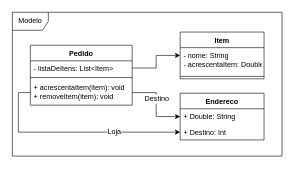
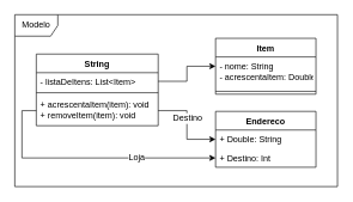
  <mxCell id="0" />
  <mxCell id="1" parent="0" />
  <mxCell id="2" value="Modelo" style="shape=umlFrame;whiteSpace=wrap;html=1;" vertex="1" parent="1"><mxGeometry x="20" y="20" width="450" height="240" as="geometry" /></mxCell>
- <mxCell id="3" value="Pedido" style="swimlane;fontStyle=1;align=center;verticalAlign=top;childLayout=stackLayout;horizontal=1;startSize=26;horizontalStack=0;resizeParent=1;resizeParentMax=0;resizeLast=0;collapsible=1;marginBottom=0;" vertex="1" parent="1"><mxGeometry x="50" y="75" width="170" height="100" as="geometry" /></mxCell>
+ <mxCell id="3" value="String" style="swimlane;fontStyle=1;align=center;verticalAlign=top;childLayout=stackLayout;horizontal=1;startSize=26;horizontalStack=0;resizeParent=1;resizeParentMax=0;resizeLast=0;collapsible=1;marginBottom=0;" vertex="1" parent="1"><mxGeometry x="50" y="75" width="170" height="100" as="geometry" /></mxCell>
  <mxCell id="4" value="- listaDeItens: List&lt;Item&gt;&#10;" style="text;strokeColor=none;fillColor=none;align=left;verticalAlign=top;spacingLeft=4;spacingRight=4;overflow=hidden;rotatable=0;points=[[0,0.5],[1,0.5]];portConstraint=eastwest;" vertex="1" parent="3"><mxGeometry y="26" width="170" height="24" as="geometry" /></mxCell>
  <mxCell id="5" value="" style="line;strokeWidth=1;fillColor=none;align=left;verticalAlign=middle;spacingTop=-1;spacingLeft=3;spacingRight=3;rotatable=0;labelPosition=right;points=[];portConstraint=eastwest;" vertex="1" parent="3"><mxGeometry y="50" width="170" height="8" as="geometry" /></mxCell>
  <mxCell id="6" value="+ acrescentaItem(item): void&#10;+ removeItem(item): void" style="text;strokeColor=none;fillColor=none;align=left;verticalAlign=top;spacingLeft=4;spacingRight=4;overflow=hidden;rotatable=0;points=[[0,0.5],[1,0.5]];portConstraint=eastwest;" vertex="1" parent="3"><mxGeometry y="58" width="170" height="42" as="geometry" /></mxCell>
  <mxCell id="7" value="Item" style="swimlane;fontStyle=1;align=center;verticalAlign=top;childLayout=stackLayout;horizontal=1;startSize=26;horizontalStack=0;resizeParent=1;resizeParentMax=0;resizeLast=0;collapsible=1;marginBottom=0;" vertex="1" parent="1"><mxGeometry x="300" y="53" width="140" height="78" as="geometry" /></mxCell>
  <mxCell id="8" value="- nome: String&#10;- acrescentaItem: Double" style="text;strokeColor=none;fillColor=none;align=left;verticalAlign=top;spacingLeft=4;spacingRight=4;overflow=hidden;rotatable=0;points=[[0,0.5],[1,0.5]];portConstraint=eastwest;" vertex="1" parent="7"><mxGeometry y="26" width="140" height="44" as="geometry" /></mxCell>
  <mxCell id="9" value="" style="line;strokeWidth=1;fillColor=none;align=left;verticalAlign=middle;spacingTop=-1;spacingLeft=3;spacingRight=3;rotatable=0;labelPosition=right;points=[];portConstraint=eastwest;" vertex="1" parent="7"><mxGeometry y="70" width="140" height="8" as="geometry" /></mxCell>
  <mxCell id="10" value="Endereco" style="swimlane;fontStyle=1;childLayout=stackLayout;horizontal=1;startSize=26;fillColor=none;horizontalStack=0;resizeParent=1;resizeParentMax=0;resizeLast=0;collapsible=1;marginBottom=0;" vertex="1" parent="1"><mxGeometry x="300" y="155" width="140" height="78" as="geometry" /></mxCell>
  <mxCell id="11" value="+ Double: String" style="text;strokeColor=none;fillColor=none;align=left;verticalAlign=top;spacingLeft=4;spacingRight=4;overflow=hidden;rotatable=0;points=[[0,0.5],[1,0.5]];portConstraint=eastwest;" vertex="1" parent="10"><mxGeometry y="26" width="140" height="26" as="geometry" /></mxCell>
  <mxCell id="12" value="+ Destino: Int" style="text;strokeColor=none;fillColor=none;align=left;verticalAlign=top;spacingLeft=4;spacingRight=4;overflow=hidden;rotatable=0;points=[[0,0.5],[1,0.5]];portConstraint=eastwest;" vertex="1" parent="10"><mxGeometry y="52" width="140" height="26" as="geometry" /></mxCell>
  <mxCell id="13" style="edgeStyle=orthogonalEdgeStyle;rounded=0;orthogonalLoop=1;jettySize=auto;html=1;exitX=1;exitY=0.5;exitDx=0;exitDy=0;" edge="1" parent="1" source="4" target="7"><mxGeometry relative="1" as="geometry" /></mxCell>
  <mxCell id="14" style="edgeStyle=orthogonalEdgeStyle;rounded=0;orthogonalLoop=1;jettySize=auto;html=1;exitX=1;exitY=0.5;exitDx=0;exitDy=0;entryX=0;entryY=0.5;entryDx=0;entryDy=0;" edge="1" parent="1" source="6" target="11"><mxGeometry relative="1" as="geometry" /></mxCell>
  <mxCell id="15" value="Destino&lt;br&gt;" style="text;html=1;resizable=0;points=[];align=center;verticalAlign=middle;labelBackgroundColor=#ffffff;" vertex="1" connectable="0" parent="14"><mxGeometry x="-0.333" y="-10" relative="1" as="geometry"><mxPoint x="10" y="10" as="offset" /></mxGeometry></mxCell>
  <mxCell id="16" style="edgeStyle=orthogonalEdgeStyle;rounded=0;orthogonalLoop=1;jettySize=auto;html=1;exitX=0;exitY=0.5;exitDx=0;exitDy=0;entryX=0;entryY=0.5;entryDx=0;entryDy=0;" edge="1" parent="1" source="6" target="12"><mxGeometry relative="1" as="geometry" /></mxCell>
  <mxCell id="17" value="Loja&lt;br&gt;" style="text;html=1;resizable=0;points=[];align=center;verticalAlign=middle;labelBackgroundColor=#ffffff;" vertex="1" connectable="0" parent="16"><mxGeometry x="0.376" y="2" relative="1" as="geometry"><mxPoint as="offset" /></mxGeometry></mxCell>
